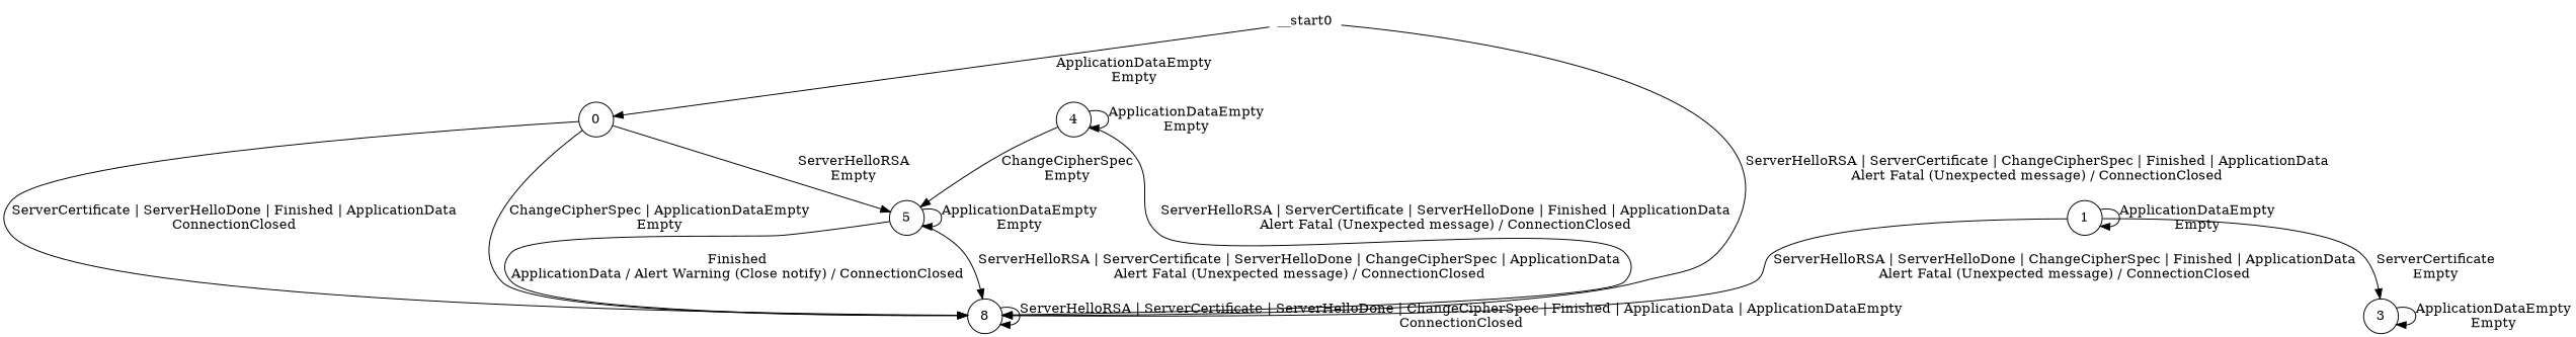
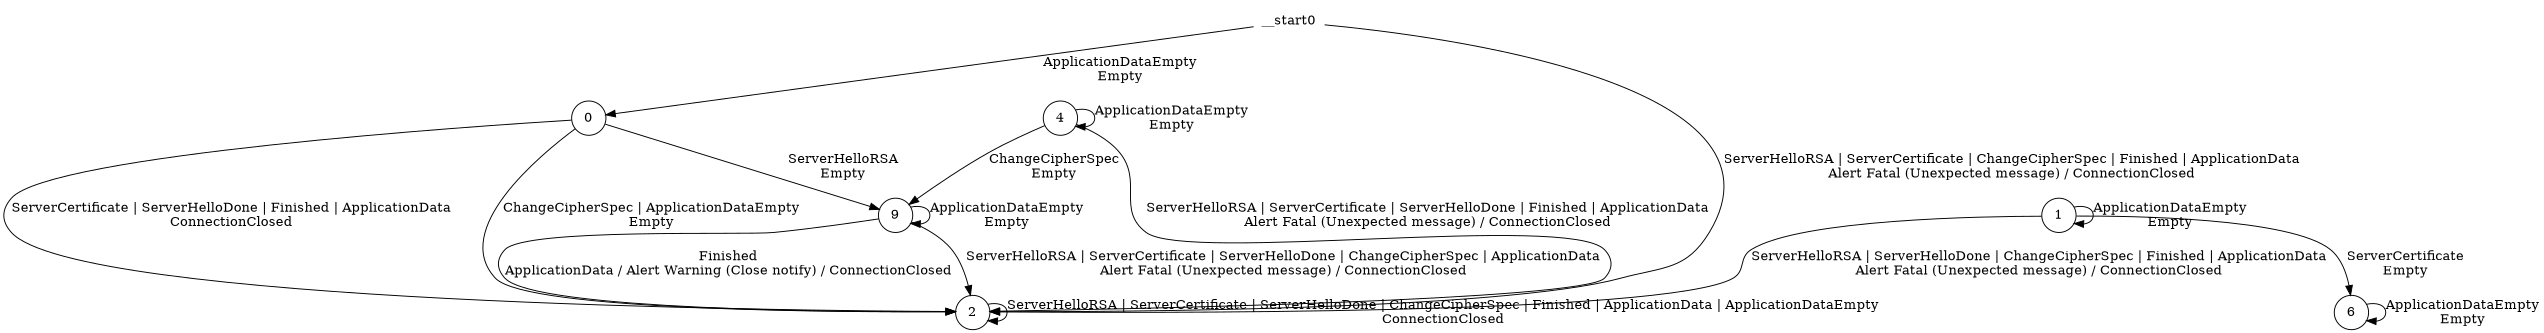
  digraph {
    node [shape=circle]
    __start0 [shape=none]
    n2 [label=0]
-   n3 [label=8]
-   n4 [label=5]
+   n3 [label=2]
+   n4 [label=9]
    n5 [label=1]
-   n6 [label=3]
+   n6 [label=6]
    n7 [label=4]
    __start0 -> n2 [label=<ApplicationDataEmpty<br />Empty>]
    __start0 -> n3 [label=<ServerHelloRSA | ServerCertificate | ChangeCipherSpec | Finished | ApplicationData<br />Alert Fatal (Unexpected message) / ConnectionClosed>]
    n2 -> n3 [label=<ServerCertificate | ServerHelloDone | Finished | ApplicationData<br />ConnectionClosed>]
    n2 -> n3 [label=<ChangeCipherSpec | ApplicationDataEmpty<br />Empty>]
    n2 -> n4 [label=<ServerHelloRSA<br />Empty>]
    n3 -> n3 [label=<ServerHelloRSA | ServerCertificate | ServerHelloDone | ChangeCipherSpec | Finished | ApplicationData | ApplicationDataEmpty<br />ConnectionClosed>]
    n4 -> n3 [label=<Finished<br />ApplicationData / Alert Warning (Close notify) / ConnectionClosed>]
    n4 -> n3 [label=<ServerHelloRSA | ServerCertificate | ServerHelloDone | ChangeCipherSpec | ApplicationData<br />Alert Fatal (Unexpected message) / ConnectionClosed>]
    n4 -> n4 [label=<ApplicationDataEmpty<br />Empty>]
    n5 -> n3 [label=<ServerHelloRSA | ServerHelloDone | ChangeCipherSpec | Finished | ApplicationData<br />Alert Fatal (Unexpected message) / ConnectionClosed>]
    n5 -> n5 [label=<ApplicationDataEmpty<br />Empty>]
    n5 -> n6 [label=<ServerCertificate<br />Empty>]
    n6 -> n6 [label=<ApplicationDataEmpty<br />Empty>]
    n7 -> n3 [label=<ServerHelloRSA | ServerCertificate | ServerHelloDone | Finished | ApplicationData<br />Alert Fatal (Unexpected message) / ConnectionClosed>]
    n7 -> n4 [label=<ChangeCipherSpec<br />Empty>]
    n7 -> n7 [label=<ApplicationDataEmpty<br />Empty>]
  }
